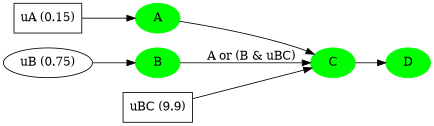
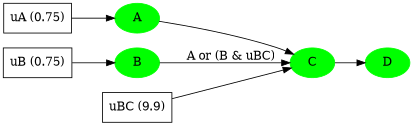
  digraph {
    rankdir=LR
    node [color=green style=filled]
-   n1 [label="uA (0.15)" shape=box color="" style=""]
+   n1 [label="uA (0.75)" shape=box color="" style=""]
    A
    C
-   n4 [label="uB (0.75)" shape=ellipse color="" style=""]
+   n4 [label="uB (0.75)" shape=box color="" style=""]
    B
    n6 [label="uBC (9.9)" shape=box color="" style=""]
    D
    n1 -> A
    A -> C
    C -> D
    n4 -> B
    B -> C [label="A or (B & uBC)"]
    n6 -> C
  }
